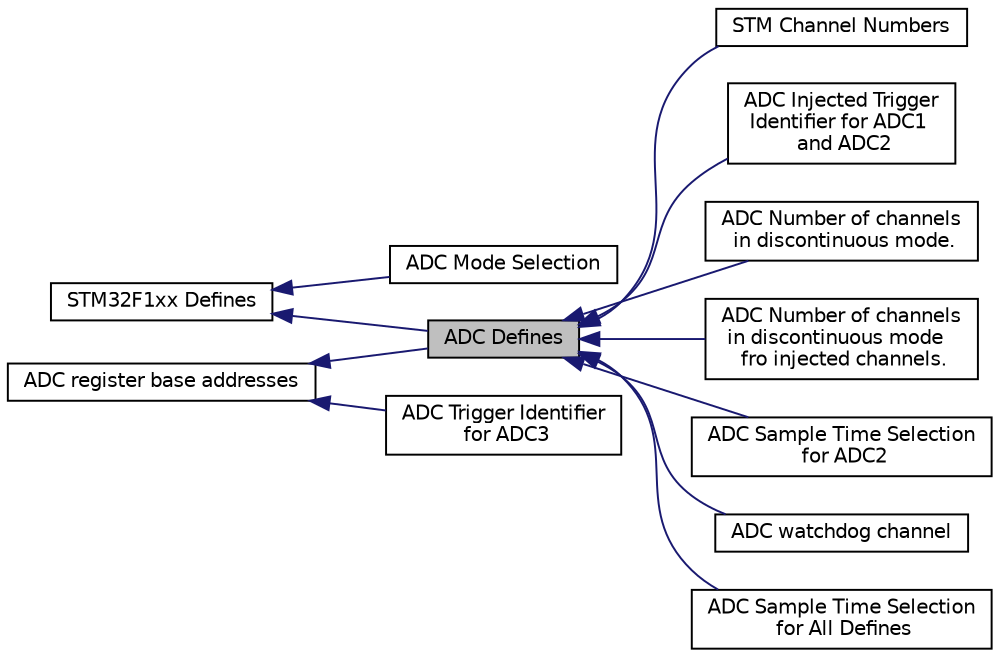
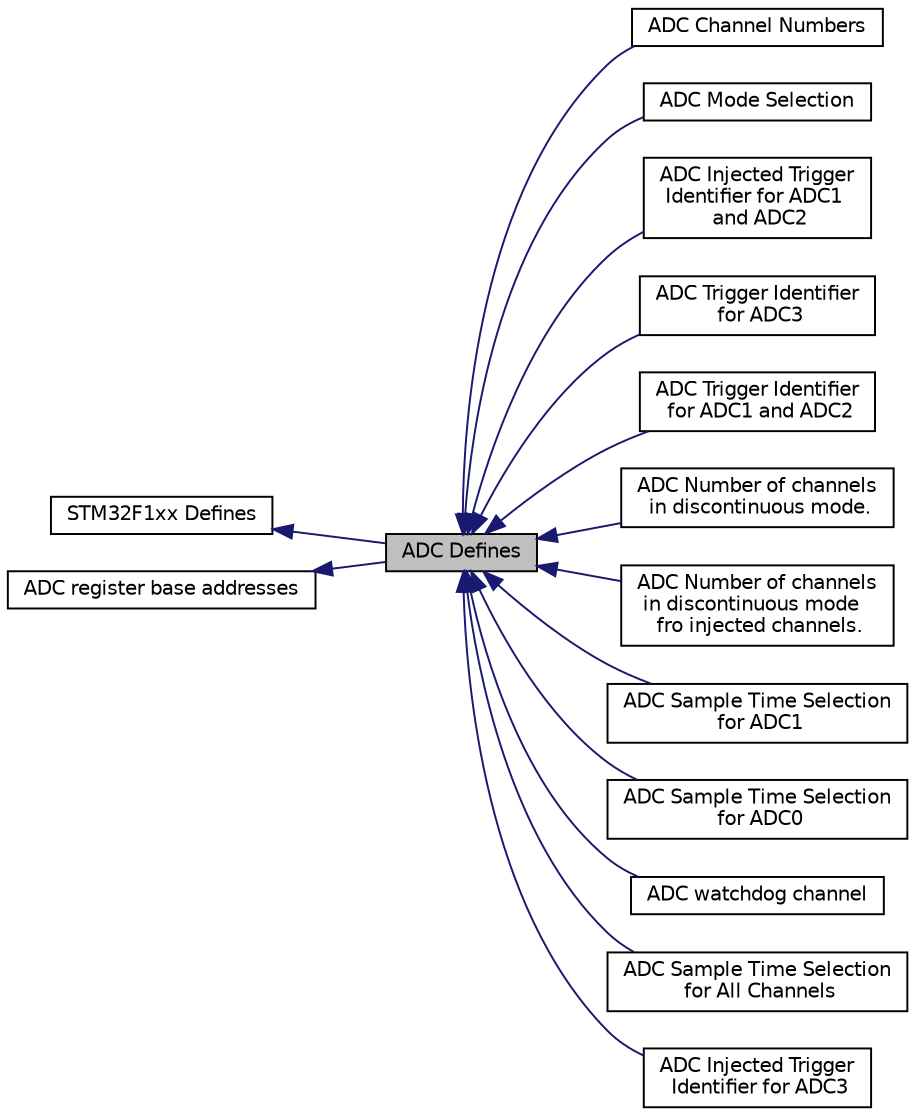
  digraph {
    rankdir=LR
    node [color=black fillcolor=white fontname=Helvetica fontsize=10 shape=record style=filled]
    edge [color=midnightblue dir=back fontname=Helvetica fontsize=10 labelfontname=Helvetica labelfontsize=10 shape=plaintext style=solid]
    n1 [height=0.2 label="STM32F1xx Defines" width=0.4]
    n2 [fillcolor=grey75 fontcolor=black height=0.2 label="ADC Defines" width=0.4]
-   n3 [height=0.2 label="STM Channel Numbers" width=0.4]
+   n3 [height=0.2 label="ADC Channel Numbers" width=0.4]
    n4 [height=0.2 label="ADC Mode Selection" width=0.4]
    n5 [height=0.2 label="ADC Injected Trigger\l Identifier for ADC1\l and ADC2" width=0.4]
    n6 [height=0.2 label="ADC Trigger Identifier\l for ADC3" width=0.4]
+   n7 [height=0.2 label="ADC Trigger Identifier\l for ADC1 and ADC2" width=0.4]
    n8 [height=0.2 label="ADC Number of channels\l in discontinuous mode." width=0.4]
    n9 [height=0.2 label="ADC Number of channels\l in discontinuous mode\l fro injected channels." width=0.4]
-   n11 [height=0.2 label="ADC Sample Time Selection\l for ADC2" width=0.4]
+   n10 [height=0.2 label="ADC Sample Time Selection\l for ADC1" width=0.4]
+   n11 [height=0.2 label="ADC Sample Time Selection\l for ADC0" width=0.4]
    n12 [height=0.2 label="ADC watchdog channel" width=0.4]
-   n13 [height=0.2 label="ADC Sample Time Selection\l for All Defines" width=0.4]
+   n13 [height=0.2 label="ADC Sample Time Selection\l for All Channels" width=0.4]
+   n14 [height=0.2 label="ADC Injected Trigger\l Identifier for ADC3" width=0.4]
    n15 [height=0.2 label="ADC register base addresses" width=0.4]
    n1 -> n2
    n2 -> n3
-   n1 -> n4
+   n2 -> n4
    n2 -> n5
-   n15 -> n6
+   n2 -> n6
+   n2 -> n7
    n2 -> n8
    n2 -> n9
+   n2 -> n10
    n2 -> n11
    n2 -> n12
    n2 -> n13
+   n2 -> n14
    n15 -> n2
  }
